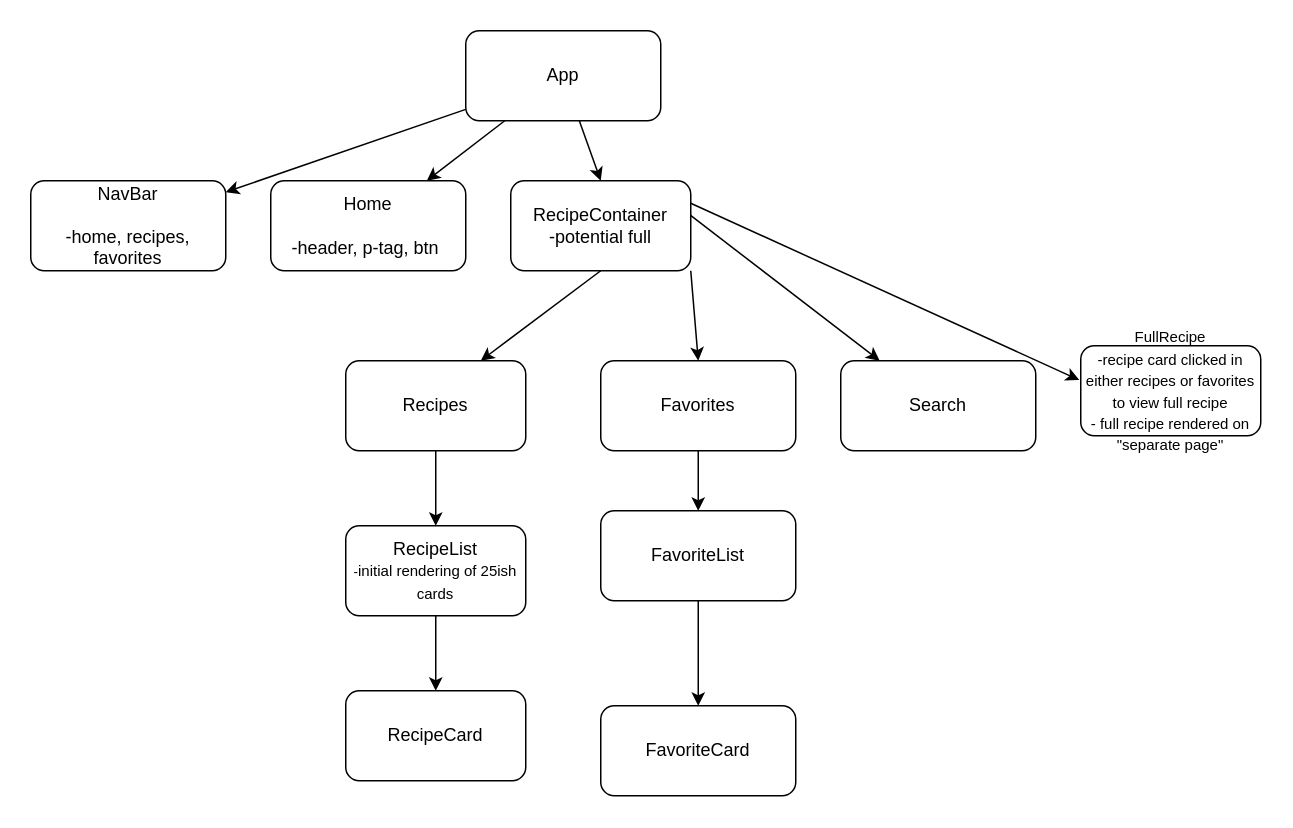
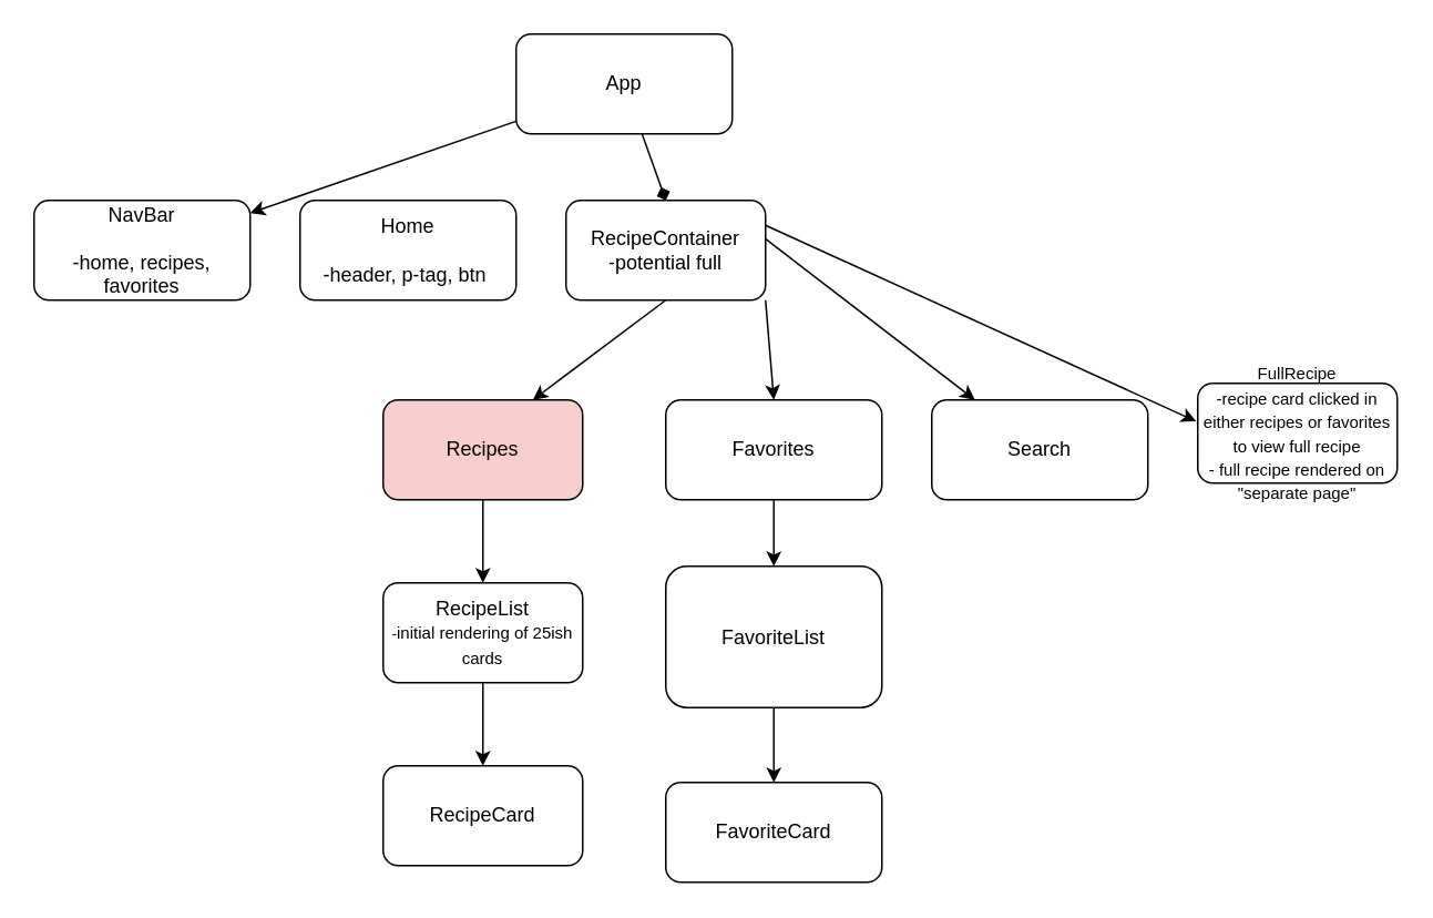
  <mxCell id="0" />
  <mxCell id="1" parent="0" />
  <mxCell id="2" value="" style="edgeStyle=none;html=1;" edge="1" parent="1" source="6" target="7"><mxGeometry relative="1" as="geometry" /></mxCell>
- <mxCell id="3" value="" style="edgeStyle=none;html=1;" edge="1" parent="1" source="6" target="8"><mxGeometry relative="1" as="geometry" /></mxCell>
  <mxCell id="4" value="" style="edgeStyle=none;html=1;exitX=0.992;exitY=0.374;exitDx=0;exitDy=0;exitPerimeter=0;" edge="1" parent="1" source="20" target="16"><mxGeometry relative="1" as="geometry" /></mxCell>
- <mxCell id="5" style="edgeStyle=none;html=1;entryX=0.5;entryY=0;entryDx=0;entryDy=0;" edge="1" parent="1" source="6" target="20"><mxGeometry relative="1" as="geometry"><mxPoint x="350" y="140" as="targetPoint" /></mxGeometry></mxCell>
+ <mxCell id="5" style="edgeStyle=none;html=1;entryX=0.5;entryY=0;entryDx=0;entryDy=0;endArrow=diamond;" edge="1" parent="1" source="6" target="20"><mxGeometry relative="1" as="geometry"><mxPoint x="350" y="140" as="targetPoint" /></mxGeometry></mxCell>
  <mxCell id="6" value="App" style="rounded=1;whiteSpace=wrap;html=1;" vertex="1" parent="1"><mxGeometry x="310" y="20" width="130" height="60" as="geometry" /></mxCell>
  <mxCell id="7" value="NavBar&lt;br&gt;&lt;br&gt;-home, recipes, favorites" style="rounded=1;whiteSpace=wrap;html=1;" vertex="1" parent="1"><mxGeometry x="20" y="120" width="130" height="60" as="geometry" /></mxCell>
  <mxCell id="8" value="Home&lt;br&gt;&lt;br&gt;-header, p-tag, btn&amp;nbsp;" style="rounded=1;whiteSpace=wrap;html=1;" vertex="1" parent="1"><mxGeometry x="180" y="120" width="130" height="60" as="geometry" /></mxCell>
  <mxCell id="9" value="" style="edgeStyle=none;html=1;" edge="1" parent="1" source="10" target="14"><mxGeometry relative="1" as="geometry" /></mxCell>
- <mxCell id="10" value="Recipes" style="rounded=1;whiteSpace=wrap;html=1;" vertex="1" parent="1"><mxGeometry x="230" y="240" width="120" height="60" as="geometry" /></mxCell>
+ <mxCell id="10" value="Recipes" style="rounded=1;whiteSpace=wrap;html=1;fillColor=#f8cecc;" vertex="1" parent="1"><mxGeometry x="230" y="240" width="120" height="60" as="geometry" /></mxCell>
  <mxCell id="11" value="" style="edgeStyle=none;html=1;" edge="1" parent="1" source="12" target="22"><mxGeometry relative="1" as="geometry" /></mxCell>
  <mxCell id="12" value="Favorites" style="rounded=1;whiteSpace=wrap;html=1;" vertex="1" parent="1"><mxGeometry x="400" y="240" width="130" height="60" as="geometry" /></mxCell>
  <mxCell id="13" value="" style="edgeStyle=none;html=1;" edge="1" parent="1" source="14" target="15"><mxGeometry relative="1" as="geometry" /></mxCell>
  <mxCell id="14" value="RecipeList&lt;br&gt;&lt;font style=&quot;font-size: 9px&quot;&gt;-&lt;/font&gt;&lt;font size=&quot;1&quot;&gt;initial rendering of 25ish cards&lt;/font&gt;" style="rounded=1;whiteSpace=wrap;html=1;" vertex="1" parent="1"><mxGeometry x="230" y="350" width="120" height="60" as="geometry" /></mxCell>
  <mxCell id="15" value="RecipeCard" style="rounded=1;whiteSpace=wrap;html=1;" vertex="1" parent="1"><mxGeometry x="230" y="460" width="120" height="60" as="geometry" /></mxCell>
  <mxCell id="16" value="Search" style="rounded=1;whiteSpace=wrap;html=1;" vertex="1" parent="1"><mxGeometry x="560" y="240" width="130" height="60" as="geometry" /></mxCell>
  <mxCell id="17" style="edgeStyle=none;html=1;exitX=0.5;exitY=1;exitDx=0;exitDy=0;entryX=0.75;entryY=0;entryDx=0;entryDy=0;" edge="1" parent="1" source="20" target="10"><mxGeometry relative="1" as="geometry"><mxPoint x="280" y="220" as="targetPoint" /></mxGeometry></mxCell>
  <mxCell id="18" style="edgeStyle=none;html=1;exitX=1;exitY=1;exitDx=0;exitDy=0;entryX=0.5;entryY=0;entryDx=0;entryDy=0;" edge="1" parent="1" source="20" target="12"><mxGeometry relative="1" as="geometry"><mxPoint x="470" y="250" as="targetPoint" /></mxGeometry></mxCell>
  <mxCell id="19" style="edgeStyle=none;html=1;exitX=1;exitY=0.25;exitDx=0;exitDy=0;entryX=-0.008;entryY=0.381;entryDx=0;entryDy=0;entryPerimeter=0;" edge="1" parent="1" source="20" target="24"><mxGeometry relative="1" as="geometry" /></mxCell>
  <mxCell id="20" value="RecipeContainer&lt;br&gt;-potential full" style="rounded=1;whiteSpace=wrap;html=1;" vertex="1" parent="1"><mxGeometry x="340" y="120" width="120" height="60" as="geometry" /></mxCell>
  <mxCell id="21" value="" style="edgeStyle=none;html=1;" edge="1" parent="1" source="22" target="23"><mxGeometry relative="1" as="geometry" /></mxCell>
- <mxCell id="22" value="FavoriteList" style="rounded=1;whiteSpace=wrap;html=1;" vertex="1" parent="1"><mxGeometry x="400" y="340" width="130" height="60" as="geometry" /></mxCell>
+ <mxCell id="22" value="FavoriteList" style="rounded=1;whiteSpace=wrap;html=1;" vertex="1" parent="1"><mxGeometry x="400" y="340" width="130" height="85" as="geometry" /></mxCell>
  <mxCell id="23" value="FavoriteCard" style="rounded=1;whiteSpace=wrap;html=1;" vertex="1" parent="1"><mxGeometry x="400" y="470" width="130" height="60" as="geometry" /></mxCell>
  <mxCell id="24" value="&lt;font style=&quot;font-size: 10px&quot;&gt;FullRecipe&lt;br&gt;&lt;font style=&quot;font-size: 10px&quot;&gt;-recipe card clicked in either recipes or favorites to view full recipe&lt;br&gt;- full recipe rendered on &quot;separate page&quot;&lt;/font&gt;&lt;/font&gt;" style="rounded=1;whiteSpace=wrap;html=1;" vertex="1" parent="1"><mxGeometry x="720" y="230" width="120" height="60" as="geometry" /></mxCell>
